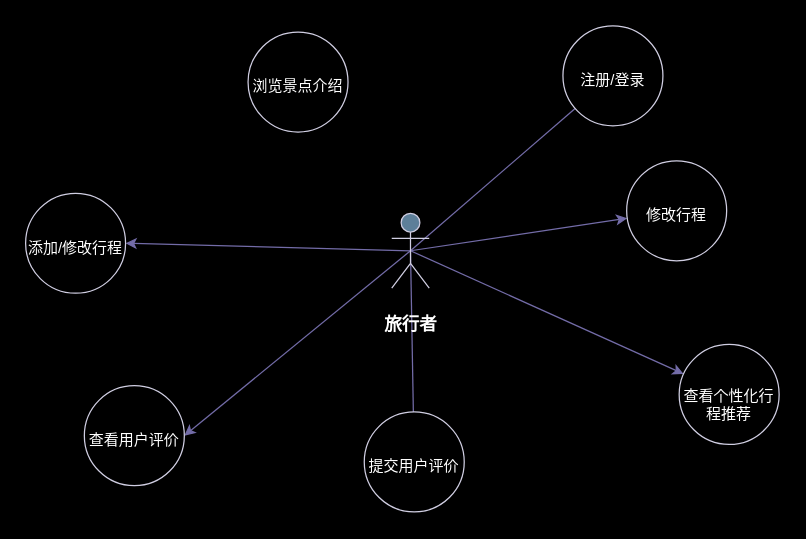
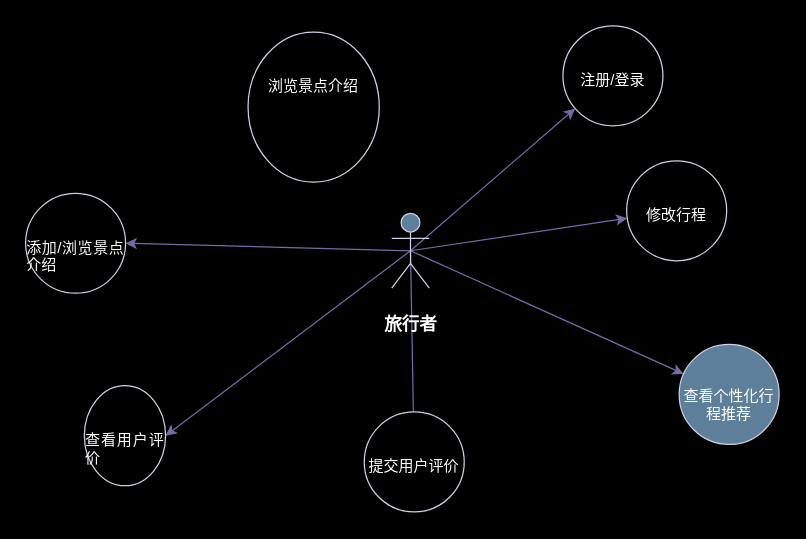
  <mxCell id="0" />
  <mxCell id="1" parent="0" />
- <mxCell id="2" style="rounded=0;orthogonalLoop=1;jettySize=auto;html=1;exitX=0.5;exitY=0.5;exitDx=0;exitDy=0;exitPerimeter=0;strokeColor=#736CA8;fontColor=#1A1A1A;endArrow=none;" edge="1" parent="1" source="8" target="9"><mxGeometry relative="1" as="geometry" /></mxCell>
+ <mxCell id="2" style="rounded=0;orthogonalLoop=1;jettySize=auto;html=1;exitX=0.5;exitY=0.5;exitDx=0;exitDy=0;exitPerimeter=0;strokeColor=#736CA8;fontColor=#1A1A1A;" edge="1" parent="1" source="8" target="9"><mxGeometry relative="1" as="geometry" /></mxCell>
  <mxCell id="3" style="rounded=0;orthogonalLoop=1;jettySize=auto;html=1;exitX=0.5;exitY=0.5;exitDx=0;exitDy=0;exitPerimeter=0;strokeColor=#736CA8;fontColor=#1A1A1A;" edge="1" parent="1" source="8" target="10"><mxGeometry relative="1" as="geometry" /></mxCell>
  <mxCell id="4" style="edgeStyle=none;rounded=0;orthogonalLoop=1;jettySize=auto;html=1;exitX=0.5;exitY=0.5;exitDx=0;exitDy=0;exitPerimeter=0;entryX=1;entryY=0.5;entryDx=0;entryDy=0;strokeColor=#736CA8;fontColor=#1A1A1A;" edge="1" parent="1" source="8" target="13"><mxGeometry relative="1" as="geometry" /></mxCell>
  <mxCell id="5" style="edgeStyle=none;rounded=0;orthogonalLoop=1;jettySize=auto;html=1;exitX=0.5;exitY=0.5;exitDx=0;exitDy=0;exitPerimeter=0;entryX=1;entryY=0.5;entryDx=0;entryDy=0;strokeColor=#736CA8;fontColor=#1A1A1A;" edge="1" parent="1" source="8" target="14"><mxGeometry relative="1" as="geometry" /></mxCell>
  <mxCell id="6" style="edgeStyle=none;rounded=0;orthogonalLoop=1;jettySize=auto;html=1;exitX=0.5;exitY=0.5;exitDx=0;exitDy=0;exitPerimeter=0;strokeColor=#736CA8;fontColor=#1A1A1A;" edge="1" parent="1" source="8" target="11"><mxGeometry relative="1" as="geometry" /></mxCell>
  <mxCell id="7" style="edgeStyle=none;rounded=0;orthogonalLoop=1;jettySize=auto;html=1;exitX=0.5;exitY=0.5;exitDx=0;exitDy=0;exitPerimeter=0;strokeColor=#736CA8;fontColor=#1A1A1A;endArrow=none;" edge="1" parent="1" source="8" target="15"><mxGeometry relative="1" as="geometry" /></mxCell>
  <mxCell id="8" value="&lt;h3&gt;&lt;font color=&quot;#ffffff&quot;&gt;旅行者&lt;/font&gt;&lt;/h3&gt;" style="shape=umlActor;html=1;verticalLabelPosition=bottom;verticalAlign=top;align=center;strokeColor=#D0CEE2;fontColor=#1A1A1A;fillColor=#5D7F99;" vertex="1" parent="1"><mxGeometry x="313" y="170" width="30" height="60" as="geometry" /></mxCell>
  <mxCell id="9" value="&lt;div style=&quot;text-align: justify; padding-top: 30px;&quot;&gt;&lt;span style=&quot;background-color: initial;&quot;&gt;&lt;font color=&quot;#ffffff&quot;&gt;注册/登录&lt;/font&gt;&lt;/span&gt;&lt;/div&gt;" style="ellipse;whiteSpace=wrap;html=1;verticalAlign=top;fillColor=#000000;strokeColor=#D0CEE2;fontColor=#1A1A1A;" vertex="1" parent="1"><mxGeometry x="450" y="20" width="80" height="80" as="geometry" /></mxCell>
- <mxCell id="10" value="&lt;div style=&quot;padding-top: 28px;&quot;&gt;&lt;span style=&quot;background-color: initial;&quot;&gt;&lt;font color=&quot;#ffffff&quot;&gt;查看个性化行程推荐&lt;/font&gt;&lt;/span&gt;&lt;/div&gt;" style="ellipse;whiteSpace=wrap;html=1;verticalAlign=top;fillColor=#000000;strokeColor=#D0CEE2;fontColor=#1A1A1A;align=center;" vertex="1" parent="1"><mxGeometry x="543" y="275" width="80" height="80" as="geometry" /></mxCell>
+ <mxCell id="10" value="&lt;div style=&quot;padding-top: 28px;&quot;&gt;&lt;span style=&quot;background-color: initial;&quot;&gt;&lt;font color=&quot;#ffffff&quot;&gt;查看个性化行程推荐&lt;/font&gt;&lt;/span&gt;&lt;/div&gt;" style="ellipse;whiteSpace=wrap;html=1;verticalAlign=top;fillColor=#5d7f99;strokeColor=#D0CEE2;fontColor=#1A1A1A;align=center;" vertex="1" parent="1"><mxGeometry x="543" y="275" width="80" height="80" as="geometry" /></mxCell>
  <mxCell id="11" value="&lt;div style=&quot;text-align: justify; padding-top: 30px;&quot;&gt;&lt;span style=&quot;background-color: initial;&quot;&gt;&lt;font color=&quot;#ffffff&quot;&gt;修改行程&lt;/font&gt;&lt;/span&gt;&lt;/div&gt;" style="ellipse;whiteSpace=wrap;html=1;verticalAlign=top;fillColor=#000000;strokeColor=#D0CEE2;fontColor=#1A1A1A;" vertex="1" parent="1"><mxGeometry x="501" y="128" width="80" height="80" as="geometry" /></mxCell>
- <mxCell id="12" value="&lt;div style=&quot;text-align: justify; padding-top: 30px;&quot;&gt;&lt;font color=&quot;#ffffff&quot;&gt;浏览景点介绍&lt;/font&gt;&lt;/div&gt;" style="ellipse;whiteSpace=wrap;html=1;verticalAlign=top;fillColor=#000000;strokeColor=#D0CEE2;fontColor=#1A1A1A;" vertex="1" parent="1"><mxGeometry x="198" y="25" width="80" height="80" as="geometry" /></mxCell>
- <mxCell id="13" value="&lt;div style=&quot;text-align: justify; padding-top: 30px;&quot;&gt;&lt;font color=&quot;#ffffff&quot;&gt;添加/修改行程&lt;/font&gt;&lt;/div&gt;" style="ellipse;whiteSpace=wrap;html=1;verticalAlign=top;fillColor=#000000;strokeColor=#D0CEE2;fontColor=#1A1A1A;" vertex="1" parent="1"><mxGeometry x="20" y="154" width="80" height="80" as="geometry" /></mxCell>
- <mxCell id="14" value="&lt;div style=&quot;text-align: justify; padding-top: 30px;&quot;&gt;&lt;font color=&quot;#ffffff&quot;&gt;查看用户评价&lt;/font&gt;&lt;/div&gt;" style="ellipse;whiteSpace=wrap;html=1;verticalAlign=top;fillColor=#000000;strokeColor=#D0CEE2;fontColor=#1A1A1A;" vertex="1" parent="1"><mxGeometry x="67" y="308" width="80" height="80" as="geometry" /></mxCell>
+ <mxCell id="12" value="&lt;div style=&quot;text-align: justify; padding-top: 30px;&quot;&gt;&lt;font color=&quot;#ffffff&quot;&gt;浏览景点介绍&lt;/font&gt;&lt;/div&gt;" style="ellipse;whiteSpace=wrap;html=1;verticalAlign=top;fillColor=#000000;strokeColor=#D0CEE2;fontColor=#1A1A1A;" vertex="1" parent="1"><mxGeometry x="198" y="25" width="105" height="120" as="geometry" /></mxCell>
+ <mxCell id="13" value="&lt;div style=&quot;text-align: justify; padding-top: 30px;&quot;&gt;&lt;font color=&quot;#ffffff&quot;&gt;添加/浏览景点介绍&lt;/font&gt;&lt;/div&gt;" style="ellipse;whiteSpace=wrap;html=1;verticalAlign=top;fillColor=#000000;strokeColor=#D0CEE2;fontColor=#1A1A1A;" vertex="1" parent="1"><mxGeometry x="20" y="154" width="80" height="80" as="geometry" /></mxCell>
+ <mxCell id="14" value="&lt;div style=&quot;text-align: justify; padding-top: 30px;&quot;&gt;&lt;font color=&quot;#ffffff&quot;&gt;查看用户评价&lt;/font&gt;&lt;/div&gt;" style="ellipse;whiteSpace=wrap;html=1;verticalAlign=top;fillColor=#000000;strokeColor=#D0CEE2;fontColor=#1A1A1A;" vertex="1" parent="1"><mxGeometry x="67" y="308" width="65" height="80" as="geometry" /></mxCell>
  <mxCell id="15" value="&lt;div style=&quot;text-align: justify; padding-top: 30px;&quot;&gt;&lt;font color=&quot;#ffffff&quot;&gt;提交用户评价&lt;/font&gt;&lt;/div&gt;" style="ellipse;whiteSpace=wrap;html=1;verticalAlign=top;fillColor=#000000;strokeColor=#D0CEE2;fontColor=#1A1A1A;" vertex="1" parent="1"><mxGeometry x="291" y="329" width="80" height="80" as="geometry" /></mxCell>
